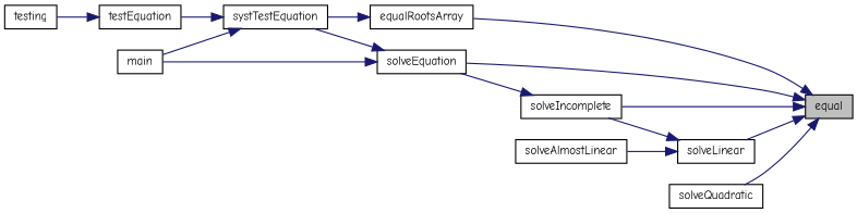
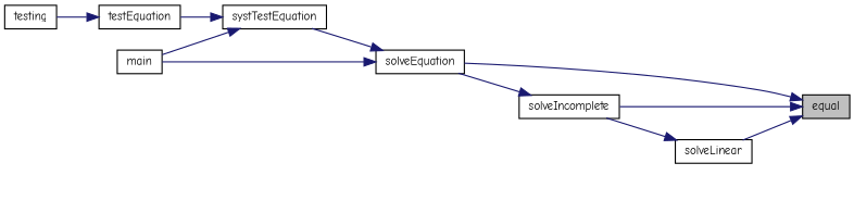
  digraph {
    fontname="Comic Neue"
    rankdir=RL
    node [color=black fillcolor=white fontname="Comic Neue" fontsize=10 shape=record style=filled]
    edge [color=midnightblue dir=back fontname="Comic Neue" fontsize=10 labelfontname=Helvetica labelfontsize=10 style=solid]
    n1 [fillcolor=grey75 fontcolor=black height=0.2 label=equal width=0.4]
-   n2 [height=0.2 label=equalRootsArray width=0.4]
    n3 [height=0.2 label=solveEquation width=0.4]
    n4 [height=0.2 label=solveIncomplete width=0.4]
    n5 [height=0.2 label=solveLinear width=0.4]
-   n6 [height=0.2 label=solveQuadratic width=0.4]
    n7 [height=0.2 label=systTestEquation width=0.4]
-   n8 [height=0.2 label=solveAlmostLinear width=0.4]
    n9 [height=0.2 label=main width=0.4]
    n10 [height=0.2 label=testEquation width=0.4]
    n11 [height=0.2 label=testing width=0.4]
-   n1 -> n2
    n1 -> n3
    n1 -> n4
    n1 -> n5
-   n1 -> n6
-   n2 -> n7
    n3 -> n7
    n3 -> n9
    n4 -> n3
    n5 -> n4
-   n5 -> n8
    n7 -> n9
    n7 -> n10
    n10 -> n11
  }
